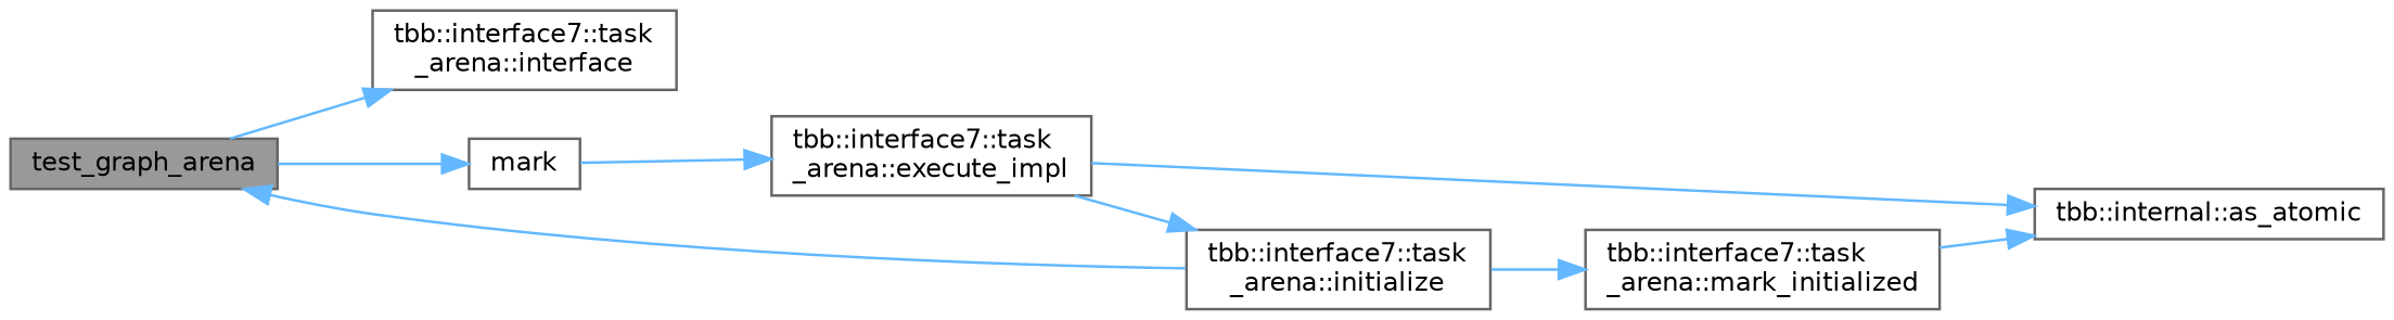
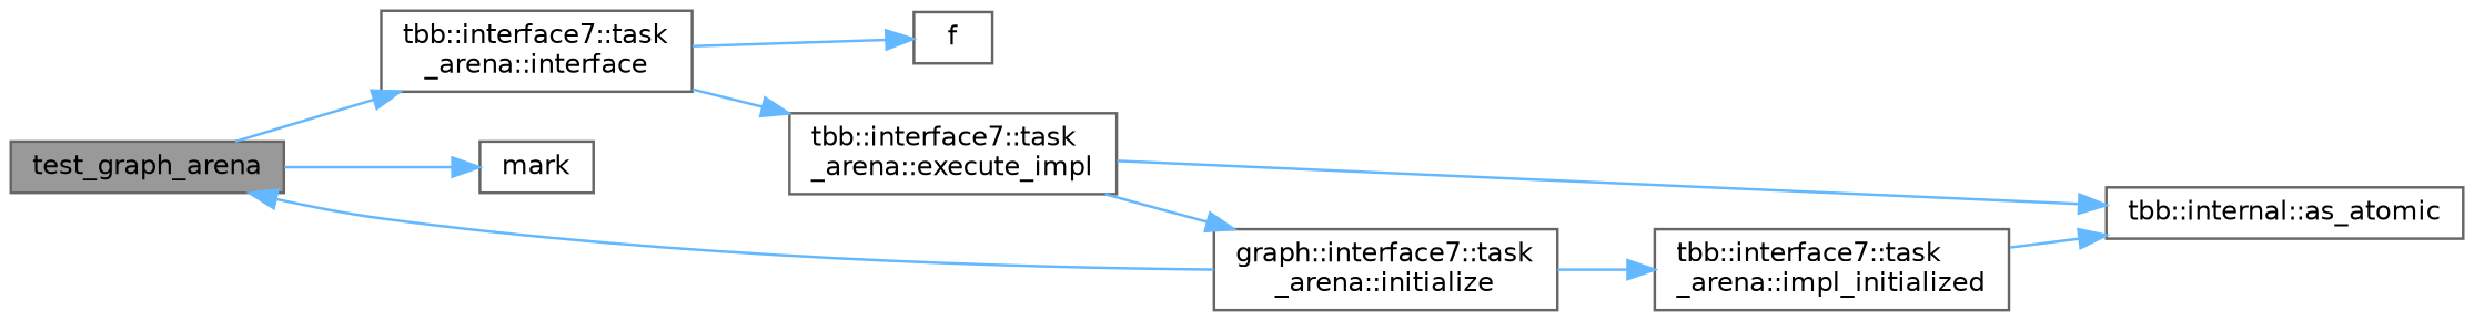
  digraph {
    rankdir=LR
    node [color=grey40 fillcolor=white fontname=Helvetica fontsize=10 shape=box style=filled]
    edge [color=steelblue1 fontname=Helvetica fontsize=10 labelfontname=Helvetica labelfontsize=10 style=solid]
    n1 [color=gray40 fillcolor=grey60 fontcolor=black height=0.2 label=test_graph_arena width=0.4]
    n2 [height=0.2 label="tbb::interface7::task\l_arena::interface" width=0.4]
    n3 [height=0.2 label=mark width=0.4]
    n4 [height=0.2 label="tbb::interface7::task\l_arena::execute_impl" width=0.4]
-   n6 [height=0.2 label="tbb::interface7::task\l_arena::initialize" width=0.4]
-   n7 [height=0.2 label="tbb::interface7::task\l_arena::mark_initialized" width=0.4]
+   n5 [height=0.2 label=f width=0.4]
+   n6 [height=0.2 label="graph::interface7::task\l_arena::initialize" width=0.4]
+   n7 [height=0.2 label="tbb::interface7::task\l_arena::impl_initialized" width=0.4]
    n8 [height=0.2 label="tbb::internal::as_atomic" width=0.4]
    n1 -> n2
    n1 -> n3
-   n3 -> n4
+   n2 -> n4
+   n2 -> n5
    n4 -> n6
    n4 -> n8
    n6 -> n1
    n6 -> n7
    n7 -> n8
  }
